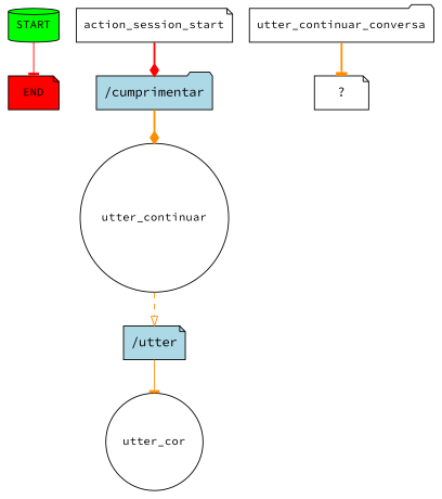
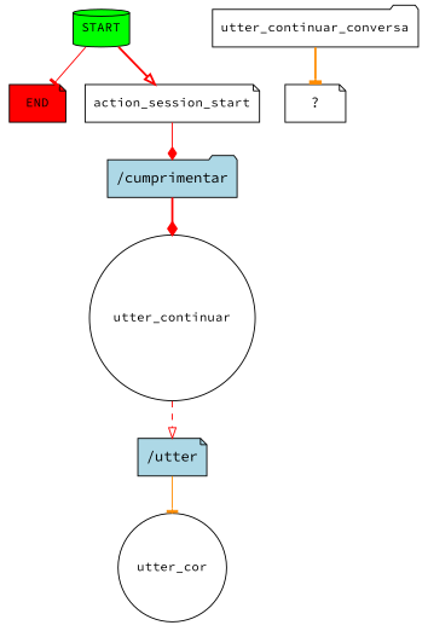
  digraph {
    fontname="Source Code Pro"
    node [fontname="Source Code Pro" fontsize=12 shape=note]
    edge [arrowhead=tee color=red fontname="Source Code Pro" style=bold]
    n1 [fillcolor=green label=START shape=cylinder style=filled]
    n2 [fillcolor=red label=END style=filled]
    n3 [label=action_session_start]
    n4 [fillcolor=lightblue label="/cumprimentar" shape=folder style=filled fontsize=""]
    n5 [label=utter_continuar shape=circle]
    n6 [fillcolor=lightblue label="/utter" style=filled fontsize=""]
    n7 [label=utter_cor shape=circle]
    n8 [label=utter_continuar_conversa shape=folder]
    n9 [label="  ?  " fontsize=""]
    n1 -> n2 [style=solid]
-   n3 -> n4 [arrowhead=diamond]
-   n4 -> n5 [arrowhead=diamond color=darkorange]
-   n5 -> n6 [arrowhead=onormal color=darkorange style=dashed]
+   n1 -> n3 [arrowhead=onormal]
+   n3 -> n4 [arrowhead=diamond style=solid]
+   n4 -> n5 [arrowhead=diamond]
+   n5 -> n6 [arrowhead=onormal style=dashed]
    n6 -> n7 [color=darkorange style=solid]
    n8 -> n9 [color=darkorange]
  }
